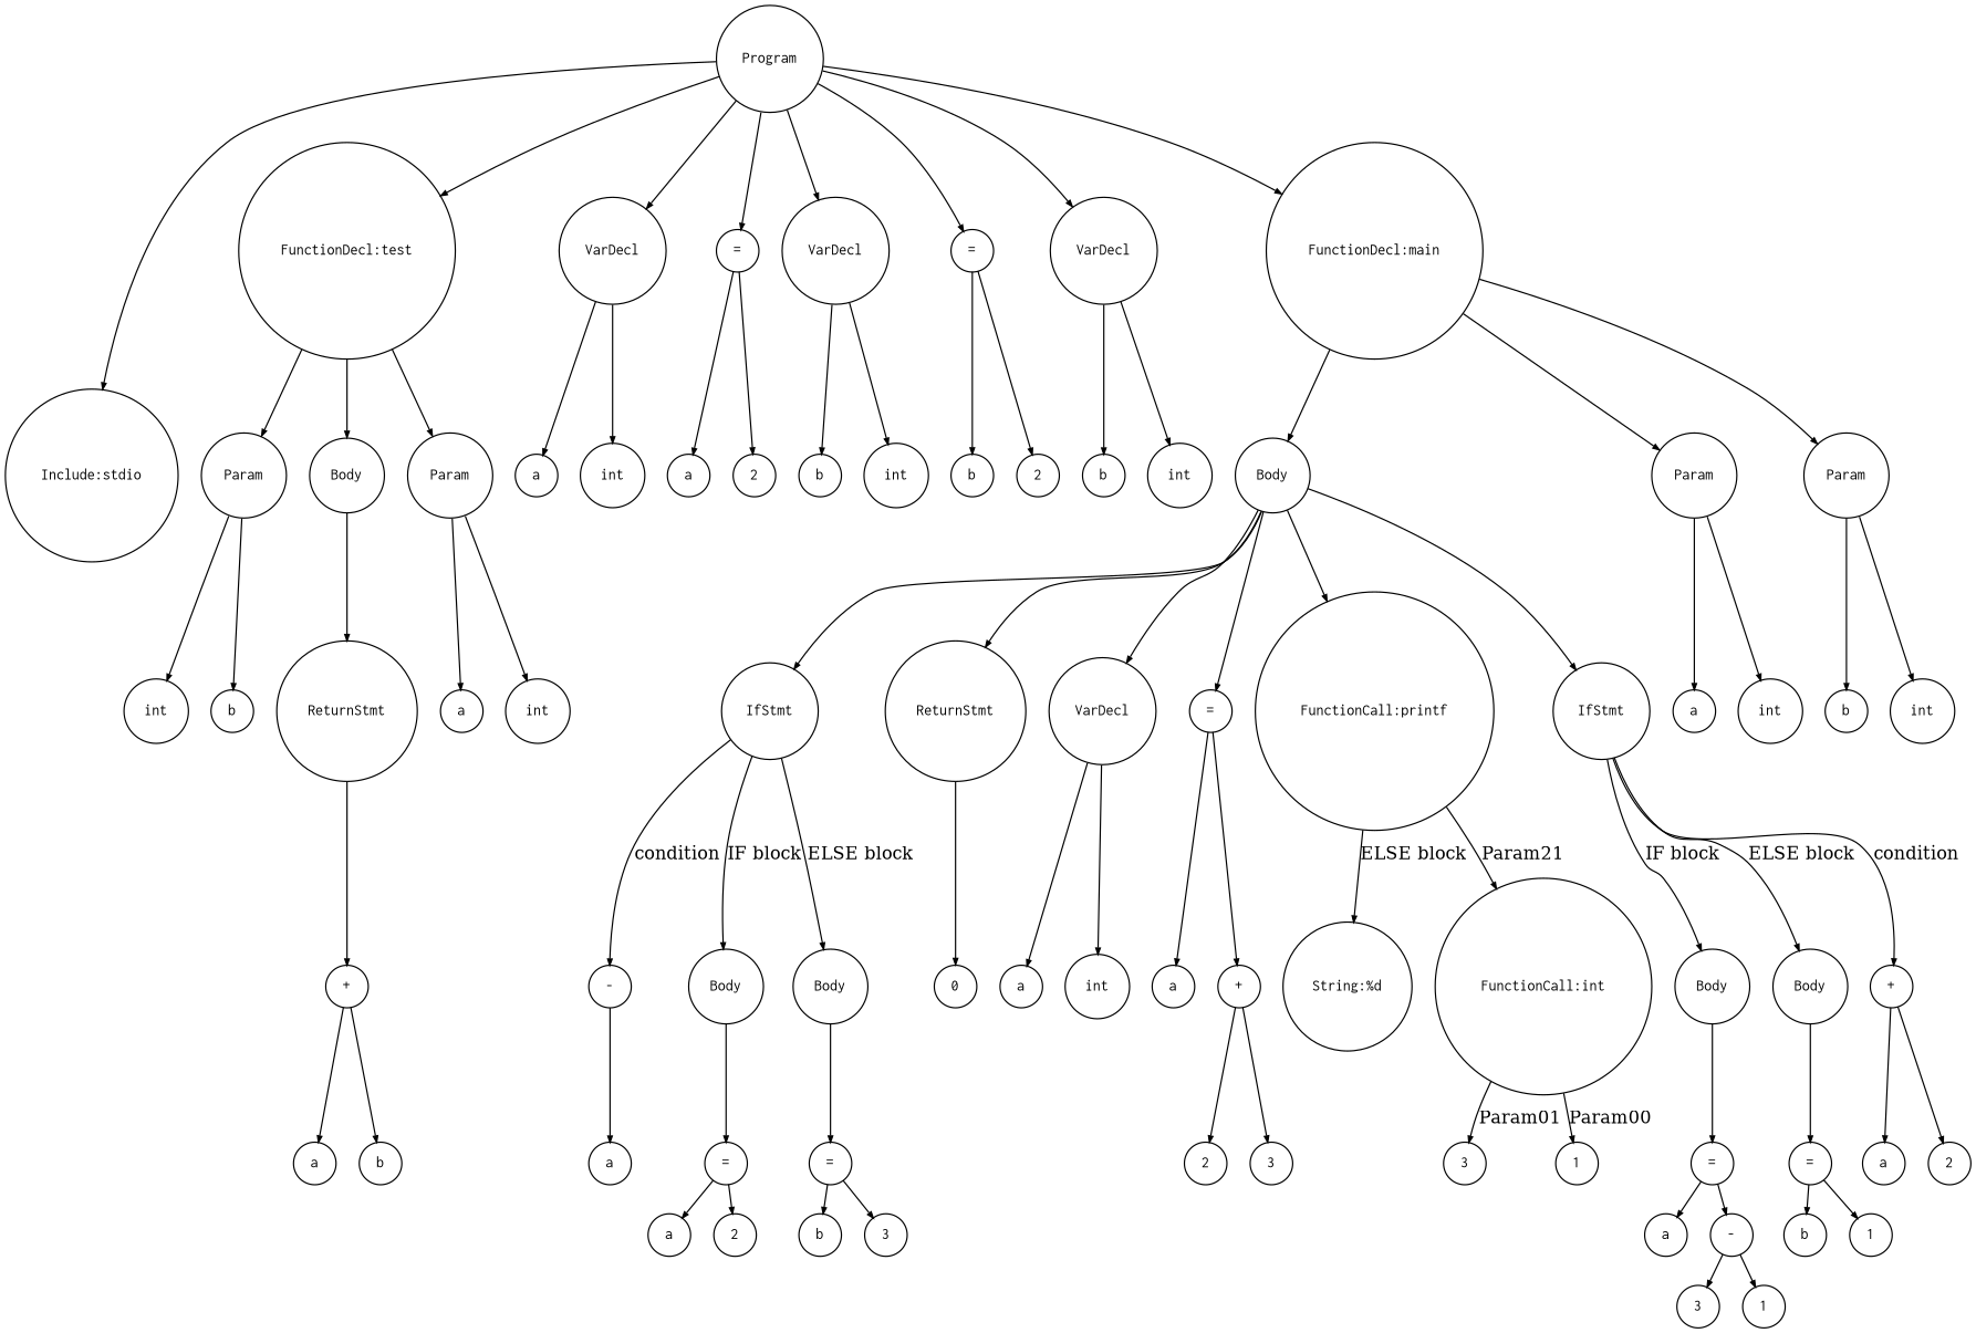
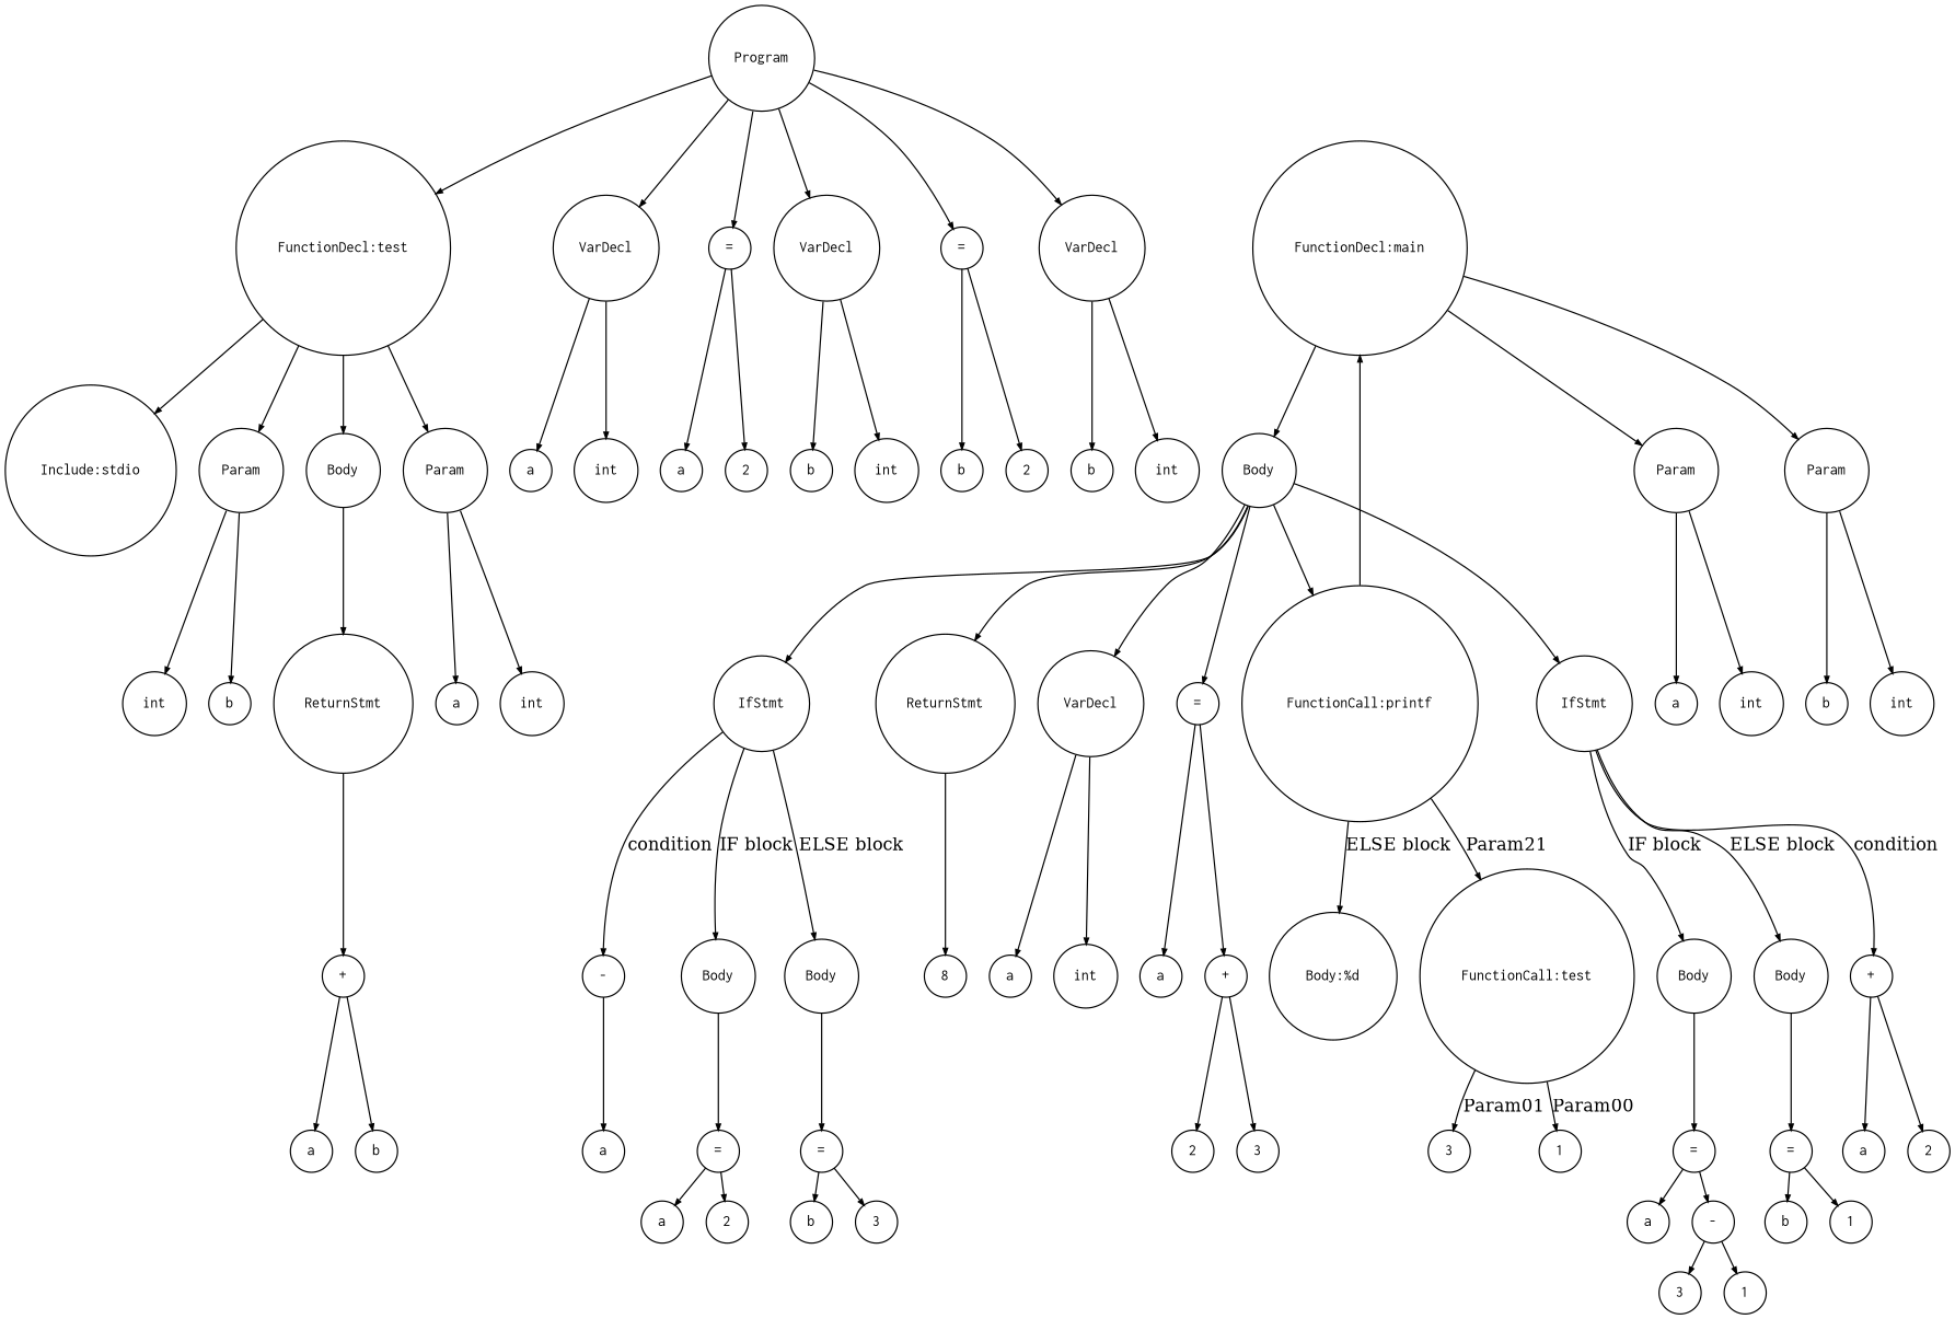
  digraph {
    ranksep=.3
    node [fontname=Courier fontsize=12 shape=circle]
    edge [arrowsize=.5]
    n1 [height=.1 label=Program]
    n2 [height=.1 label="Include:stdio"]
    n3 [height=.1 label=VarDecl]
    n4 [height=.1 label="="]
    n5 [height=.1 label=VarDecl]
    n6 [height=.1 label="="]
    n7 [height=.1 label=VarDecl]
    n8 [height=.1 label="FunctionDecl:test"]
    n9 [height=.1 label="FunctionDecl:main"]
    n10 [height=.1 label=a]
    n11 [height=.1 label=int]
    n12 [height=.1 label=a]
    n13 [height=.1 label=2]
    n14 [height=.1 label=b]
    n15 [height=.1 label=int]
    n16 [height=.1 label=b]
    n17 [height=.1 label=2]
    n18 [height=.1 label=b]
    n19 [height=.1 label=int]
    n20 [height=.1 label=Param]
    n21 [height=.1 label=Param]
    n22 [height=.1 label=Body]
    n23 [height=.1 label=Param]
    n24 [height=.1 label=Param]
    n25 [height=.1 label=Body]
    n26 [height=.1 label=a]
    n27 [height=.1 label=int]
    n28 [height=.1 label=b]
    n29 [height=.1 label=int]
    n30 [height=.1 label=ReturnStmt]
    n31 [height=.1 label="+"]
    n32 [height=.1 label=a]
    n33 [height=.1 label=b]
    n34 [height=.1 label=a]
    n35 [height=.1 label=int]
    n36 [height=.1 label=b]
    n37 [height=.1 label=int]
    n38 [height=.1 label=VarDecl]
    n39 [height=.1 label="="]
    n40 [height=.1 label=IfStmt]
    n41 [height=.1 label=IfStmt]
    n42 [height=.1 label="FunctionCall:printf"]
    n43 [height=.1 label=ReturnStmt]
    n44 [height=.1 label=a]
    n45 [height=.1 label=int]
    n46 [height=.1 label=a]
    n47 [height=.1 label="+"]
    n48 [height=.1 label="+"]
    n49 [height=.1 label=Body]
    n50 [height=.1 label=Body]
    n51 [height=.1 label="-"]
    n52 [height=.1 label=Body]
    n53 [height=.1 label=Body]
-   n54 [height=.1 label="String:%d"]
-   n55 [height=.1 label="FunctionCall:int"]
-   n56 [height=.1 label=0]
+   n54 [height=.1 label="Body:%d"]
+   n55 [height=.1 label="FunctionCall:test"]
+   n56 [height=.1 label=8]
    n57 [height=.1 label=2]
    n58 [height=.1 label=3]
    n59 [height=.1 label=a]
    n60 [height=.1 label=2]
    n61 [height=.1 label="="]
    n62 [height=.1 label="="]
    n63 [height=.1 label=a]
    n64 [height=.1 label="-"]
    n65 [height=.1 label=3]
    n66 [height=.1 label=1]
    n67 [height=.1 label=b]
    n68 [height=.1 label=1]
    n69 [height=.1 label=a]
    n70 [height=.1 label="="]
    n71 [height=.1 label="="]
    n72 [height=.1 label=a]
    n73 [height=.1 label=2]
    n74 [height=.1 label=b]
    n75 [height=.1 label=3]
    n76 [height=.1 label=1]
    n77 [height=.1 label=3]
-   n1 -> n2
+   n8 -> n2
    n1 -> n3
    n1 -> n4
    n1 -> n5
    n1 -> n6
    n1 -> n7
    n1 -> n8
-   n1 -> n9
+   n42 -> n9
    n3 -> n10
    n3 -> n11
    n4 -> n12
    n4 -> n13
    n5 -> n14
    n5 -> n15
    n6 -> n16
    n6 -> n17
    n7 -> n18
    n7 -> n19
    n8 -> n20
    n8 -> n21
    n8 -> n22
    n9 -> n23
    n9 -> n24
    n9 -> n25
    n20 -> n26
    n20 -> n27
    n21 -> n28
    n21 -> n29
    n22 -> n30
    n23 -> n34
    n23 -> n35
    n24 -> n36
    n24 -> n37
    n25 -> n38
    n25 -> n39
    n25 -> n40
    n25 -> n41
    n25 -> n42
    n25 -> n43
    n30 -> n31
    n31 -> n32
    n31 -> n33
    n38 -> n44
    n38 -> n45
    n39 -> n46
    n39 -> n47
    n40 -> n48 [label=condition]
    n40 -> n49 [label="IF block"]
    n40 -> n50 [label="ELSE block"]
    n41 -> n51 [label=condition]
    n41 -> n52 [label="IF block"]
    n41 -> n53 [label="ELSE block"]
    n42 -> n54 [label="ELSE block"]
    n42 -> n55 [label=Param21]
    n43 -> n56
    n47 -> n57
    n47 -> n58
    n48 -> n59
    n48 -> n60
    n49 -> n61
    n50 -> n62
    n51 -> n69
    n52 -> n70
    n53 -> n71
    n55 -> n76 [label=Param00]
    n55 -> n77 [label=Param01]
    n61 -> n63
    n61 -> n64
    n62 -> n67
    n62 -> n68
    n64 -> n65
    n64 -> n66
    n70 -> n72
    n70 -> n73
    n71 -> n74
    n71 -> n75
  }
